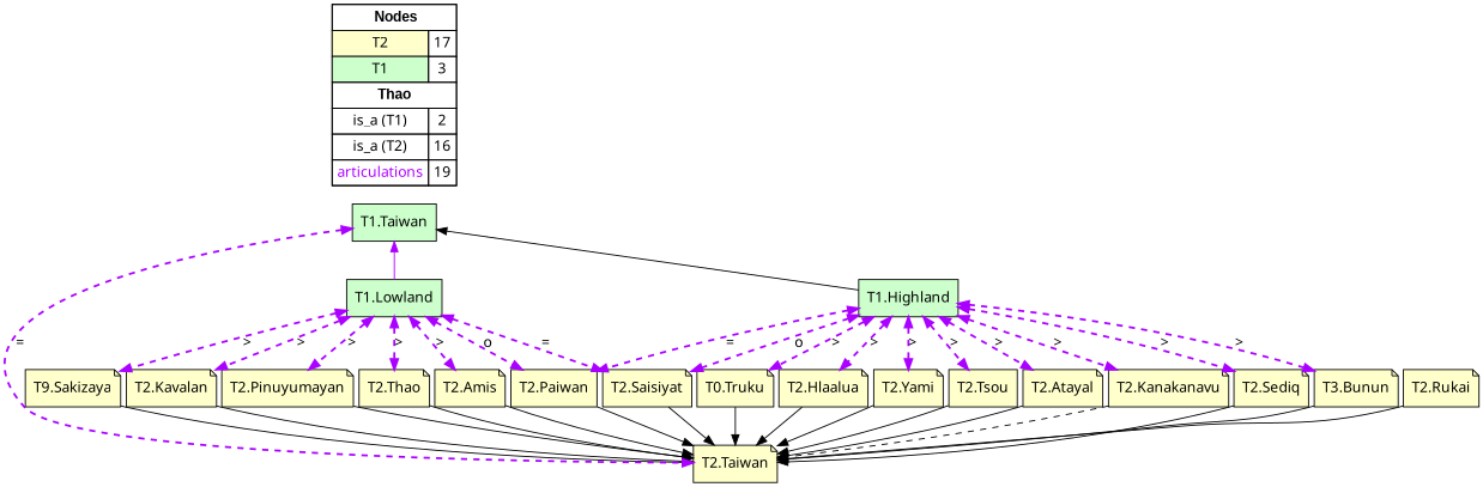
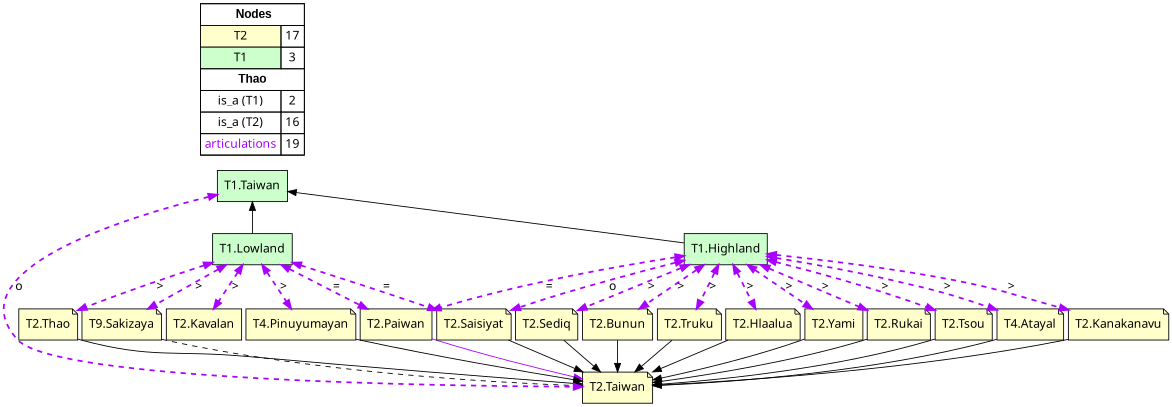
  digraph {
    fontname="Noto Sans"
    rankdir=TB
    node [fillcolor="#FFFFCC" fontname="Noto Sans" shape=note style=filled]
    edge [color="#AA00FF" constraint=true dir=both fontname="Noto Sans" penwidth=2 style=dashed]
    n1 [fillcolor=white label=<   <TABLE BORDER="0" CELLBORDER="1" CELLSPACING="0" CELLPADDING="4">  <TR> <TD COLSPAN="2"><font face="Arial Black"> Nodes</font></TD> </TR>  <TR>   <TD bgcolor="#FFFFCC" fontname="helvetica">T2</TD>   <TD>17</TD>   </TR>  <TR>   <TD bgcolor="#CCFFCC" fontname="helvetica">T1</TD>   <TD>3</TD>   </TR>  <TR> <TD COLSPAN="2"><font face = "Arial Black"> Thao </font></TD> </TR>  <TR>   <TD><font color ="#000000">is_a (T1)</font></TD><TD>2</TD> </TR> <TR>   <TD><font color ="#000000">is_a (T2)</font></TD><TD>16</TD> </TR> <TR>   <TD><font color ="#AA00FF">articulations</font></TD><TD>19</TD> </TR> </TABLE>   > margin=0 shape=box]
-   "T2.Yami"
+   "T2.Yami" [shape=box]
    "T2.Taiwan"
    "T2.Thao"
    "T2.Rukai"
    "T2.Paiwan" [shape=box]
-   "T2.Tsou" [shape=box]
-   "T2.Atayal"
+   "T2.Tsou"
+   "T2.Atayal" [label="T4.Atayal"]
    "T2.Saisiyat"
    "T2.Kanakanavu"
-   "T2.Amis"
    "T2.Sediq"
-   "T2.Bunun" [label="T3.Bunun"]
+   "T2.Bunun"
    n14 [label="T9.Sakizaya"]
-   "T2.Kavalan"
-   "T2.Truku" [label="T0.Truku"]
-   "T2.Pinuyumayan"
+   "T2.Kavalan" [shape=box]
+   "T2.Truku"
+   "T2.Pinuyumayan" [label="T4.Pinuyumayan"]
    "T2.Hlaalua"
    "T1.Lowland" [fillcolor="#CCFFCC" shape=box]
    "T1.Taiwan" [fillcolor="#CCFFCC" shape=box]
    "T1.Highland" [fillcolor="#CCFFCC" shape=box]
    subgraph sub_1 {
      rank=source
      n1
    }
    "T2.Yami" -> "T2.Taiwan" [color="#000000" dir=forward penwidth=1 style=solid]
    "T2.Thao" -> "T2.Taiwan" [color="#000000" dir=forward penwidth=1 style=solid]
    "T2.Rukai" -> "T2.Taiwan" [color="#000000" dir=forward penwidth=1 style=solid]
-   "T2.Paiwan" -> "T2.Taiwan" [color="#000000" dir=forward penwidth=1 style=solid]
+   "T2.Paiwan" -> "T2.Taiwan" [dir=forward penwidth=1 style=solid]
    "T2.Tsou" -> "T2.Taiwan" [color="#000000" dir=forward penwidth=1 style=solid]
    "T2.Atayal" -> "T2.Taiwan" [color="#000000" dir=forward penwidth=1 style=solid]
    "T2.Saisiyat" -> "T2.Taiwan" [color="#000000" dir=forward penwidth=1 style=solid]
-   "T2.Kanakanavu" -> "T2.Taiwan" [color="#000000" dir=forward penwidth=1]
-   "T2.Amis" -> "T2.Taiwan" [color="#000000" dir=forward penwidth=1 style=solid]
+   "T2.Kanakanavu" -> "T2.Taiwan" [color="#000000" dir=forward penwidth=1 style=solid]
    "T2.Sediq" -> "T2.Taiwan" [color="#000000" dir=forward penwidth=1 style=solid]
    "T2.Bunun" -> "T2.Taiwan" [color="#000000" dir=forward penwidth=1 style=solid]
-   n14 -> "T2.Taiwan" [color="#000000" dir=forward penwidth=1 style=solid]
-   "T2.Kavalan" -> "T2.Taiwan" [color="#000000" dir=forward penwidth=1 style=solid]
+   n14 -> "T2.Taiwan" [color="#000000" dir=forward penwidth=1]
    "T2.Truku" -> "T2.Taiwan" [color="#000000" dir=forward penwidth=1 style=solid]
    "T2.Pinuyumayan" -> "T2.Taiwan" [color="#000000" dir=forward penwidth=1 style=solid]
    "T2.Hlaalua" -> "T2.Taiwan" [color="#000000" dir=forward penwidth=1 style=solid]
    "T1.Lowland" -> "T2.Thao" [label=">"]
-   "T1.Lowland" -> "T2.Paiwan" [label=o]
+   "T1.Lowland" -> "T2.Paiwan" [label="="]
    "T1.Lowland" -> "T2.Saisiyat" [label="="]
-   "T1.Lowland" -> "T2.Amis" [label=">"]
    "T1.Lowland" -> n14 [label=">"]
    "T1.Lowland" -> "T2.Kavalan" [label=">"]
    "T1.Lowland" -> "T2.Pinuyumayan" [label=">"]
-   "T1.Taiwan" -> "T2.Taiwan" [label="="]
-   "T1.Taiwan" -> "T1.Lowland" [dir=back penwidth=1 style=solid]
+   "T1.Taiwan" -> "T2.Taiwan" [label=o]
+   "T1.Taiwan" -> "T1.Lowland" [color="#000000" dir=back penwidth=1 style=solid]
    "T1.Taiwan" -> "T1.Highland" [color="#000000" dir=back penwidth=1 style=solid]
    "T1.Highland" -> "T2.Yami" [label=">"]
+   "T1.Highland" -> "T2.Rukai" [label=">"]
    "T1.Highland" -> "T2.Paiwan" [label="="]
    "T1.Highland" -> "T2.Tsou" [label=">"]
    "T1.Highland" -> "T2.Atayal" [label=">"]
    "T1.Highland" -> "T2.Saisiyat" [label=o]
    "T1.Highland" -> "T2.Kanakanavu" [label=">"]
    "T1.Highland" -> "T2.Sediq" [label=">"]
    "T1.Highland" -> "T2.Bunun" [label=">"]
    "T1.Highland" -> "T2.Truku" [label=">"]
    "T1.Highland" -> "T2.Hlaalua" [label=">"]
  }
